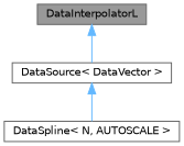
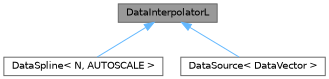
  digraph {
    node [color=gray40 fillcolor=white fontname=Helvetica fontsize=10 shape=box style=filled]
    edge [color=steelblue1 dir=back fontname=Helvetica fontsize=10 labelfontname=Helvetica labelfontsize=10 style=solid]
    n1 [fillcolor=grey60 fontcolor=black height=0.2 label=DataInterpolatorL width=0.4]
    n2 [height=0.2 label="DataSpline\< N, AUTOSCALE \>" width=0.4]
    n3 [height=0.2 label="DataSource\< DataVector \>" width=0.4]
-   n3 -> n2
+   n1 -> n2
    n1 -> n3
  }
